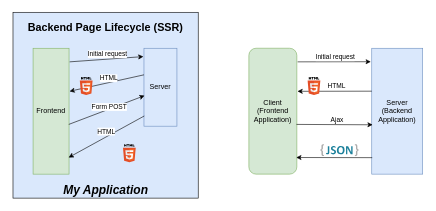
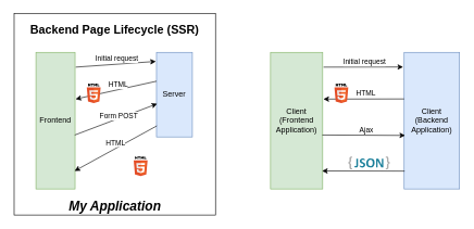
  <mxCell id="0" />
  <mxCell id="1" parent="0" />
- <mxCell id="2" value="My Application" style="rounded=0;whiteSpace=wrap;html=1;verticalAlign=bottom;fontSize=20;fontStyle=3;fillColor=#dae8fc;" vertex="1" parent="1"><mxGeometry x="20.5" y="20" width="309" height="310" as="geometry" /></mxCell>
+ <mxCell id="2" value="My Application" style="rounded=0;whiteSpace=wrap;html=1;verticalAlign=bottom;fontSize=20;fontStyle=3" vertex="1" parent="1"><mxGeometry x="20.5" y="20" width="309" height="310" as="geometry" /></mxCell>
  <mxCell id="3" value="Frontend" style="rounded=0;whiteSpace=wrap;html=1;fillColor=#d5e8d4;strokeColor=#82b366;" parent="1" vertex="1"><mxGeometry x="54" y="80" width="60" height="210" as="geometry" /></mxCell>
  <mxCell id="4" value="Server" style="rounded=0;whiteSpace=wrap;html=1;fillColor=#dae8fc;strokeColor=#6c8ebf;" parent="1" vertex="1"><mxGeometry x="239" y="80" width="55" height="130" as="geometry" /></mxCell>
  <mxCell id="5" value="" style="endArrow=classic;html=1;rounded=0;exitX=1.017;exitY=0.108;exitDx=0;exitDy=0;exitPerimeter=0;entryX=-0.018;entryY=0.107;entryDx=0;entryDy=0;entryPerimeter=0;" parent="1" source="3" target="4" edge="1"><mxGeometry width="50" height="50" relative="1" as="geometry"><mxPoint x="104.42" y="101.93" as="sourcePoint" /><mxPoint x="239" y="101.93" as="targetPoint" /></mxGeometry></mxCell>
  <mxCell id="6" value="Initial request" style="edgeLabel;html=1;align=center;verticalAlign=bottom;resizable=0;points=[];" parent="5" vertex="1" connectable="0"><mxGeometry x="0.16" relative="1" as="geometry"><mxPoint x="-9" as="offset" /></mxGeometry></mxCell>
  <mxCell id="7" value="" style="endArrow=classic;html=1;rounded=0;entryX=1.014;entryY=0.342;entryDx=0;entryDy=0;entryPerimeter=0;exitX=0.001;exitY=0.341;exitDx=0;exitDy=0;exitPerimeter=0;verticalAlign=middle;" parent="1" source="4" target="3" edge="1"><mxGeometry width="50" height="50" relative="1" as="geometry"><mxPoint x="105.325" y="180.66" as="sourcePoint" /><mxPoint x="239.725" y="180.66" as="targetPoint" /></mxGeometry></mxCell>
  <mxCell id="8" value="HTML" style="edgeLabel;html=1;align=center;verticalAlign=bottom;resizable=0;points=[];" parent="7" vertex="1" connectable="0"><mxGeometry x="0.108" y="-1" relative="1" as="geometry"><mxPoint x="9" as="offset" /></mxGeometry></mxCell>
  <mxCell id="9" value="" style="endArrow=classic;html=1;rounded=0;exitX=0.993;exitY=0.605;exitDx=0;exitDy=0;exitPerimeter=0;entryX=0.018;entryY=0.608;entryDx=0;entryDy=0;entryPerimeter=0;verticalAlign=bottom;" parent="1" source="3" target="4" edge="1"><mxGeometry width="50" height="50" relative="1" as="geometry"><mxPoint x="105.68" y="207.49" as="sourcePoint" /><mxPoint x="237.115" y="207.91" as="targetPoint" /></mxGeometry></mxCell>
  <mxCell id="10" value="Form POST" style="edgeLabel;html=1;align=center;verticalAlign=bottom;resizable=0;points=[];" parent="9" vertex="1" connectable="0"><mxGeometry x="-0.145" relative="1" as="geometry"><mxPoint x="13" as="offset" /></mxGeometry></mxCell>
  <mxCell id="11" value="HTML" style="endArrow=classic;html=1;rounded=0;exitX=0.009;exitY=0.869;exitDx=0;exitDy=0;exitPerimeter=0;verticalAlign=bottom;entryX=0.988;entryY=0.868;entryDx=0;entryDy=0;entryPerimeter=0;" parent="1" source="4" target="3" edge="1"><mxGeometry width="50" height="50" relative="1" as="geometry"><mxPoint x="239.325" y="262.72" as="sourcePoint" /><mxPoint x="104" y="260" as="targetPoint" /></mxGeometry></mxCell>
  <mxCell id="12" value="Backend Page Lifecycle (SSR)" style="text;html=1;strokeColor=none;fillColor=none;align=center;verticalAlign=middle;whiteSpace=wrap;rounded=0;fontStyle=1;fontSize=18;" parent="1" vertex="1"><mxGeometry x="35" y="30" width="280" height="30" as="geometry" /></mxCell>
  <mxCell id="13" value="" style="dashed=0;outlineConnect=0;html=1;align=center;labelPosition=center;verticalLabelPosition=bottom;verticalAlign=top;shape=mxgraph.weblogos.html5;fontSize=18;" parent="1" vertex="1"><mxGeometry x="132" y="128" width="21.24" height="30" as="geometry" /></mxCell>
  <mxCell id="14" value="" style="dashed=0;outlineConnect=0;html=1;align=center;labelPosition=center;verticalLabelPosition=bottom;verticalAlign=top;shape=mxgraph.weblogos.html5;fontSize=18;" parent="1" vertex="1"><mxGeometry x="204" y="240" width="21.24" height="30" as="geometry" /></mxCell>
- <mxCell id="15" value="Client (Frontend Application)" style="whiteSpace=wrap;html=1;fillColor=#d5e8d4;strokeColor=#82b366;rounded=1;" parent="1" vertex="1"><mxGeometry x="414" y="80" width="80" height="210" as="geometry" /></mxCell>
- <mxCell id="16" value="Server&lt;br&gt;(Backend Application)" style="rounded=0;whiteSpace=wrap;html=1;fillColor=#dae8fc;strokeColor=#6c8ebf;" parent="1" vertex="1"><mxGeometry x="619" y="80" width="85" height="210" as="geometry" /></mxCell>
+ <mxCell id="15" value="Client (Frontend Application)" style="rounded=0;whiteSpace=wrap;html=1;fillColor=#d5e8d4;strokeColor=#82b366;" parent="1" vertex="1"><mxGeometry x="414" y="80" width="80" height="210" as="geometry" /></mxCell>
+ <mxCell id="16" value="Client&lt;br&gt;(Backend Application)" style="rounded=0;whiteSpace=wrap;html=1;fillColor=#dae8fc;strokeColor=#6c8ebf;" parent="1" vertex="1"><mxGeometry x="619" y="80" width="85" height="210" as="geometry" /></mxCell>
  <mxCell id="17" value="" style="endArrow=classic;html=1;rounded=0;exitX=1.017;exitY=0.108;exitDx=0;exitDy=0;exitPerimeter=0;entryX=-0.018;entryY=0.107;entryDx=0;entryDy=0;entryPerimeter=0;" parent="1" source="15" target="16" edge="1"><mxGeometry width="50" height="50" relative="1" as="geometry"><mxPoint x="484.42" y="101.93" as="sourcePoint" /><mxPoint x="619" y="101.93" as="targetPoint" /></mxGeometry></mxCell>
  <mxCell id="18" value="Initial request" style="edgeLabel;html=1;align=center;verticalAlign=bottom;resizable=0;points=[];" parent="17" vertex="1" connectable="0"><mxGeometry x="0.16" relative="1" as="geometry"><mxPoint x="-9" as="offset" /></mxGeometry></mxCell>
  <mxCell id="19" value="" style="endArrow=classic;html=1;rounded=0;entryX=1.014;entryY=0.342;entryDx=0;entryDy=0;entryPerimeter=0;exitX=0.001;exitY=0.341;exitDx=0;exitDy=0;exitPerimeter=0;verticalAlign=middle;" parent="1" source="16" target="15" edge="1"><mxGeometry width="50" height="50" relative="1" as="geometry"><mxPoint x="485.325" y="180.66" as="sourcePoint" /><mxPoint x="619.725" y="180.66" as="targetPoint" /></mxGeometry></mxCell>
  <mxCell id="20" value="HTML" style="edgeLabel;html=1;align=center;verticalAlign=bottom;resizable=0;points=[];" parent="19" vertex="1" connectable="0"><mxGeometry x="0.108" y="-1" relative="1" as="geometry"><mxPoint x="9" as="offset" /></mxGeometry></mxCell>
  <mxCell id="21" value="" style="endArrow=classic;html=1;rounded=0;exitX=0.993;exitY=0.605;exitDx=0;exitDy=0;exitPerimeter=0;entryX=0.018;entryY=0.608;entryDx=0;entryDy=0;entryPerimeter=0;verticalAlign=bottom;" parent="1" source="15" target="16" edge="1"><mxGeometry width="50" height="50" relative="1" as="geometry"><mxPoint x="485.68" y="207.49" as="sourcePoint" /><mxPoint x="617.115" y="207.91" as="targetPoint" /></mxGeometry></mxCell>
  <mxCell id="22" value="Ajax" style="edgeLabel;html=1;align=center;verticalAlign=bottom;resizable=0;points=[];" parent="21" vertex="1" connectable="0"><mxGeometry x="-0.145" relative="1" as="geometry"><mxPoint x="13" as="offset" /></mxGeometry></mxCell>
  <mxCell id="23" value="" style="endArrow=classic;html=1;rounded=0;exitX=0.009;exitY=0.869;exitDx=0;exitDy=0;exitPerimeter=0;verticalAlign=bottom;entryX=0.988;entryY=0.868;entryDx=0;entryDy=0;entryPerimeter=0;" parent="1" source="16" target="15" edge="1"><mxGeometry x="-0.119" y="-12" width="50" height="50" relative="1" as="geometry"><mxPoint x="619.325" y="262.72" as="sourcePoint" /><mxPoint x="484" y="260" as="targetPoint" /><mxPoint as="offset" /></mxGeometry></mxCell>
  <mxCell id="24" value="" style="dashed=0;outlineConnect=0;html=1;align=center;labelPosition=center;verticalLabelPosition=bottom;verticalAlign=top;shape=mxgraph.weblogos.html5;fontSize=18;" parent="1" vertex="1"><mxGeometry x="512" y="128" width="21.24" height="30" as="geometry" /></mxCell>
  <mxCell id="25" value="" style="dashed=0;outlineConnect=0;html=1;align=center;labelPosition=center;verticalLabelPosition=bottom;verticalAlign=top;shape=mxgraph.weblogos.json_2;fontSize=18;" parent="1" vertex="1"><mxGeometry x="533.24" y="240" width="63.81" height="20" as="geometry" /></mxCell>
